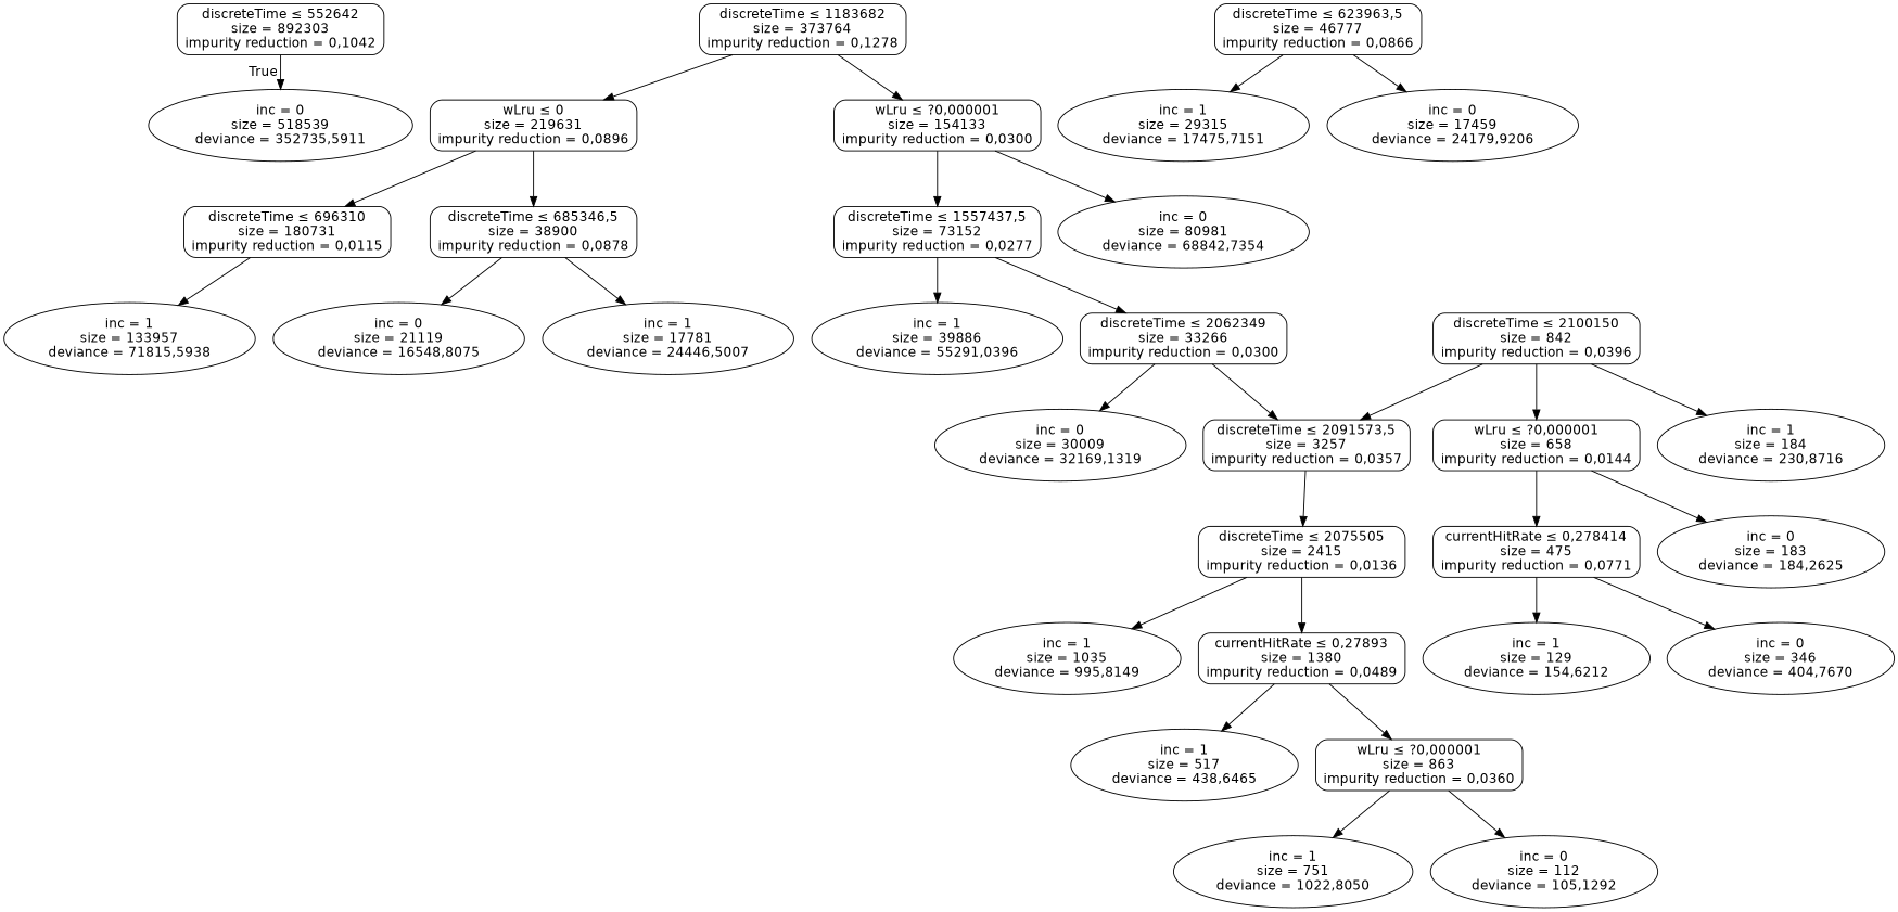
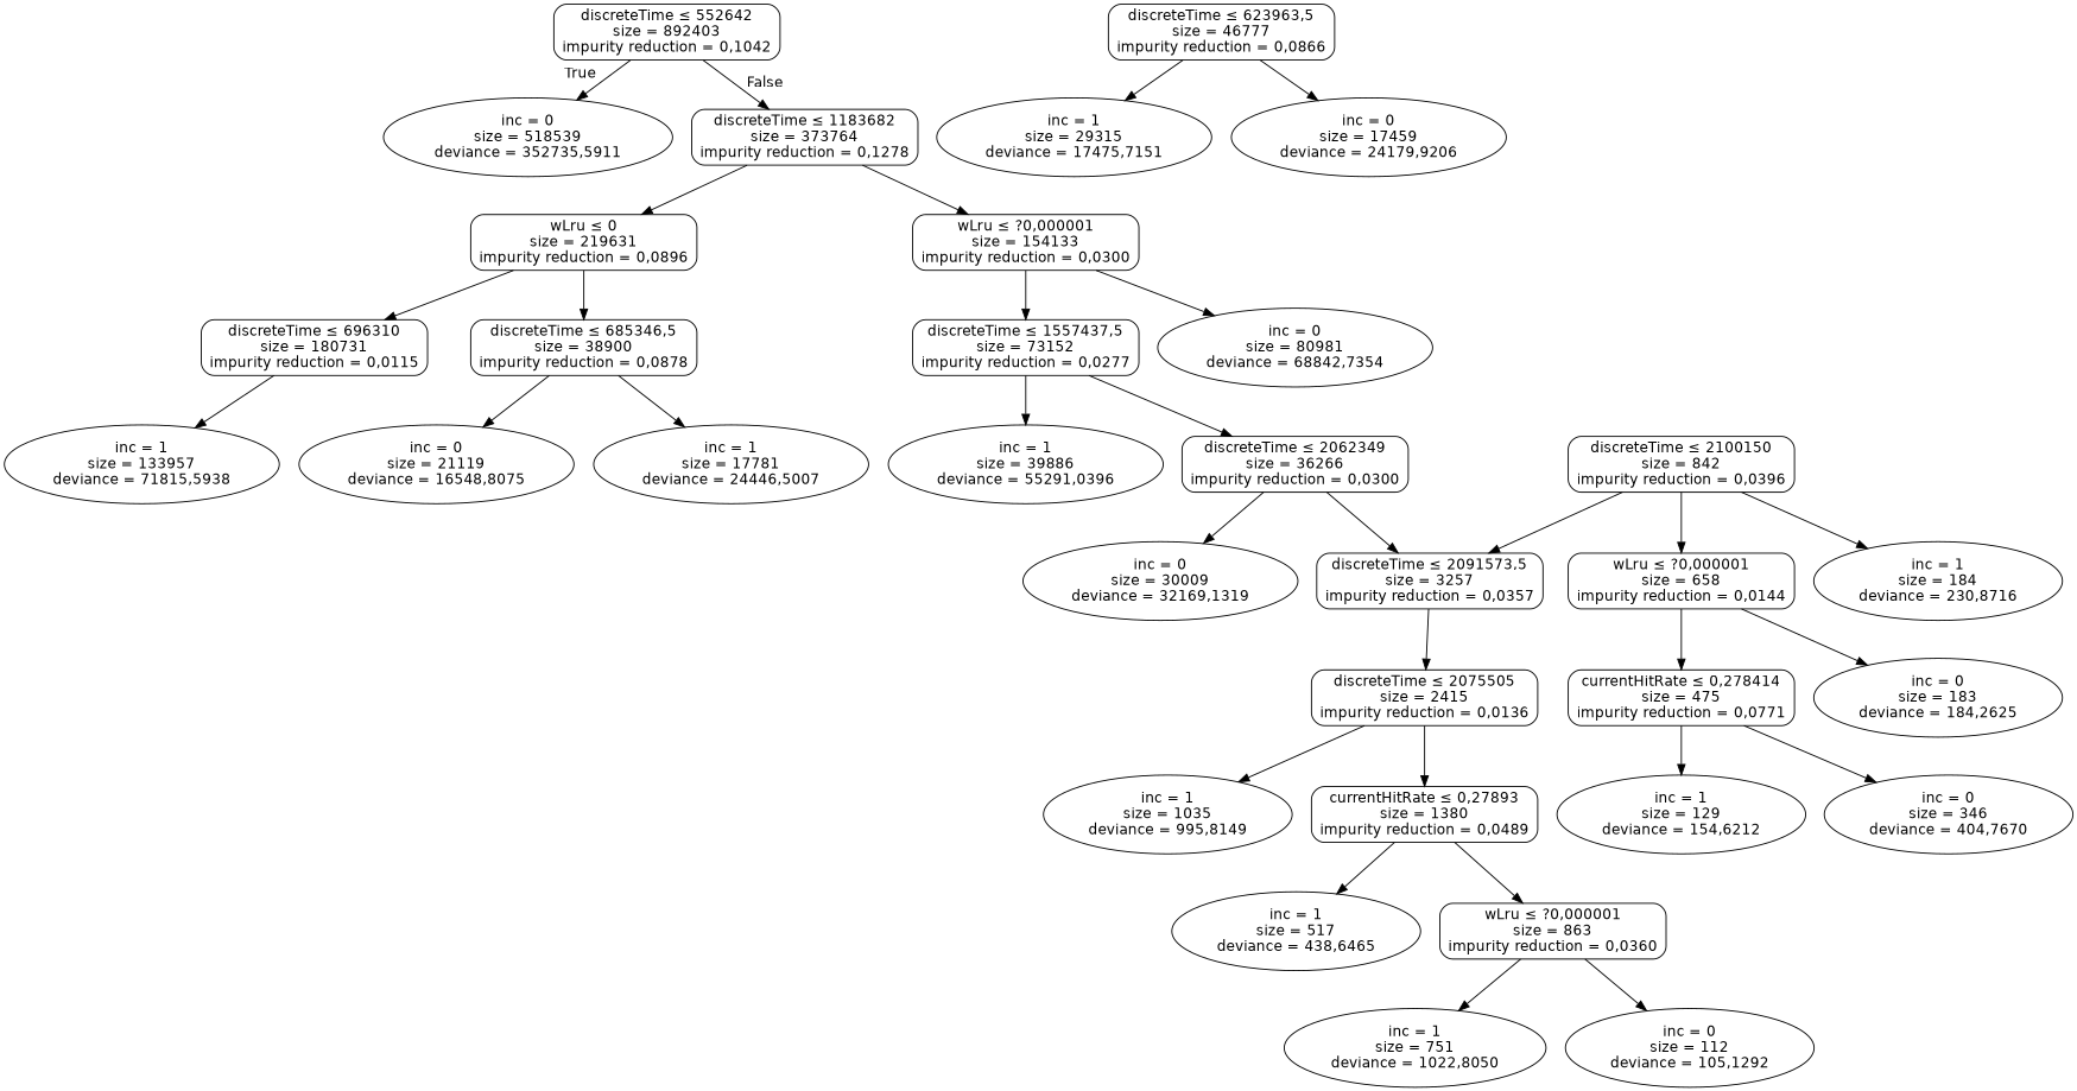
  digraph {
    node [color=black fillcolor="#00000000" fontname=helvetica shape=ellipse style="filled, rounded"]
    edge [fontname=helvetica]
-   n1 [label=<discreteTime &le; 552642<br/>size = 892303<br/>impurity reduction = 0,1042> shape=box]
+   n1 [label=<discreteTime &le; 552642<br/>size = 892403<br/>impurity reduction = 0,1042> shape=box]
    n2 [label=<inc = 0<br/>size = 518539<br/>deviance = 352735,5911>]
    n3 [label=<discreteTime &le; 1183682<br/>size = 373764<br/>impurity reduction = 0,1278> shape=box]
    n4 [label=<wLru &le; 0<br/>size = 219631<br/>impurity reduction = 0,0896> shape=box]
    n5 [label=<wLru &le; ?0,000001<br/>size = 154133<br/>impurity reduction = 0,0300> shape=box]
    n6 [label=<discreteTime &le; 696310<br/>size = 180731<br/>impurity reduction = 0,0115> shape=box]
    n7 [label=<discreteTime &le; 685346,5<br/>size = 38900<br/>impurity reduction = 0,0878> shape=box]
    n8 [label=<discreteTime &le; 1557437,5<br/>size = 73152<br/>impurity reduction = 0,0277> shape=box]
    n9 [label=<inc = 0<br/>size = 80981<br/>deviance = 68842,7354>]
    n10 [label=<inc = 1<br/>size = 133957<br/>deviance = 71815,5938>]
    n11 [label=<inc = 0<br/>size = 21119<br/>deviance = 16548,8075>]
    n12 [label=<inc = 1<br/>size = 17781<br/>deviance = 24446,5007>]
    n13 [label=<inc = 1<br/>size = 39886<br/>deviance = 55291,0396>]
-   n14 [label=<discreteTime &le; 2062349<br/>size = 33266<br/>impurity reduction = 0,0300> shape=box]
+   n14 [label=<discreteTime &le; 2062349<br/>size = 36266<br/>impurity reduction = 0,0300> shape=box]
    n15 [label=<discreteTime &le; 623963,5<br/>size = 46777<br/>impurity reduction = 0,0866> shape=box]
    n16 [label=<inc = 1<br/>size = 29315<br/>deviance = 17475,7151>]
    n17 [label=<inc = 0<br/>size = 17459<br/>deviance = 24179,9206>]
    n18 [label=<inc = 0<br/>size = 30009<br/>deviance = 32169,1319>]
    n19 [label=<discreteTime &le; 2091573,5<br/>size = 3257<br/>impurity reduction = 0,0357> shape=box]
    n20 [label=<discreteTime &le; 2075505<br/>size = 2415<br/>impurity reduction = 0,0136> shape=box]
    n21 [label=<inc = 1<br/>size = 1035<br/>deviance = 995,8149>]
    n22 [label=<currentHitRate &le; 0,27893<br/>size = 1380<br/>impurity reduction = 0,0489> shape=box]
    n23 [label=<discreteTime &le; 2100150<br/>size = 842<br/>impurity reduction = 0,0396> shape=box]
    n24 [label=<wLru &le; ?0,000001<br/>size = 658<br/>impurity reduction = 0,0144> shape=box]
    n25 [label=<inc = 1<br/>size = 184<br/>deviance = 230,8716>]
    n26 [label=<inc = 1<br/>size = 517<br/>deviance = 438,6465>]
    n27 [label=<wLru &le; ?0,000001<br/>size = 863<br/>impurity reduction = 0,0360> shape=box]
    n28 [label=<currentHitRate &le; 0,278414<br/>size = 475<br/>impurity reduction = 0,0771> shape=box]
    n29 [label=<inc = 0<br/>size = 183<br/>deviance = 184,2625>]
    n30 [label=<inc = 1<br/>size = 751<br/>deviance = 1022,8050>]
    n31 [label=<inc = 0<br/>size = 112<br/>deviance = 105,1292>]
    n32 [label=<inc = 1<br/>size = 129<br/>deviance = 154,6212>]
    n33 [label=<inc = 0<br/>size = 346<br/>deviance = 404,7670>]
    n1 -> n2 [headlabel=True labelangle=45 labeldistance=2.5]
+   n1 -> n3 [headlabel=False labelangle=-45 labeldistance=2.5]
    n3 -> n4
    n3 -> n5
    n4 -> n6
    n4 -> n7
    n5 -> n8
    n5 -> n9
    n6 -> n10
    n7 -> n11
    n7 -> n12
    n8 -> n13
    n8 -> n14
    n14 -> n18
    n14 -> n19
    n15 -> n16
    n15 -> n17
    n19 -> n20
    n20 -> n21
    n20 -> n22
    n22 -> n26
    n22 -> n27
    n23 -> n19
    n23 -> n24
    n23 -> n25
    n24 -> n28
    n24 -> n29
    n27 -> n30
    n27 -> n31
    n28 -> n32
    n28 -> n33
  }
